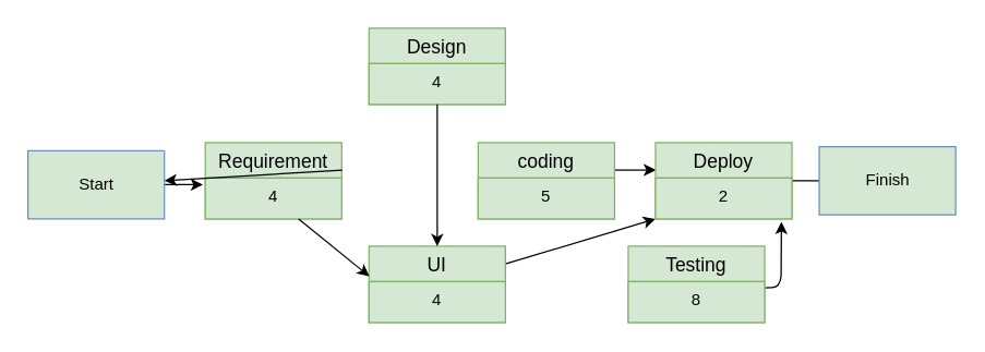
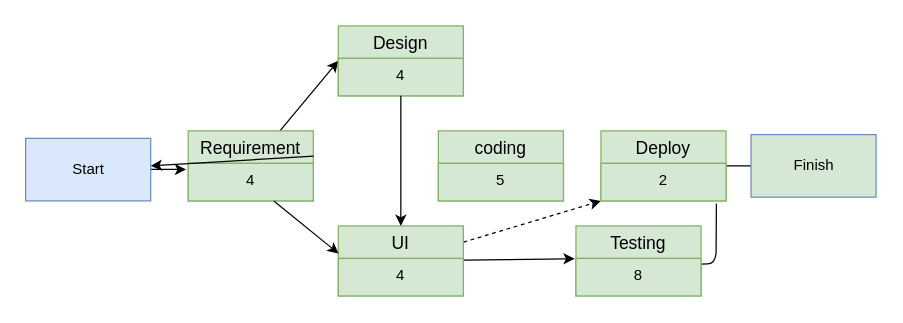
  <mxCell id="0" />
  <mxCell id="1" parent="0" />
  <mxCell id="2" style="edgeStyle=none;html=1;entryX=-0.017;entryY=0.161;entryDx=0;entryDy=0;entryPerimeter=0;" edge="1" parent="1" source="3" target="6"><mxGeometry relative="1" as="geometry" /></mxCell>
- <mxCell id="3" value="Start" style="html=1;dashed=0;whitespace=wrap;labelBackgroundColor=none;fillColor=#d5e8d4;strokeColor=#6c8ebf;" vertex="1" parent="1"><mxGeometry x="20" y="110" width="100" height="50" as="geometry" /></mxCell>
+ <mxCell id="3" value="Start" style="html=1;dashed=0;whitespace=wrap;labelBackgroundColor=none;fillColor=#dae8fc;strokeColor=#6c8ebf;" vertex="1" parent="1"><mxGeometry x="20" y="110" width="100" height="50" as="geometry" /></mxCell>
+ <mxCell id="4" style="edgeStyle=none;html=1;entryX=0;entryY=0.5;entryDx=0;entryDy=0;" edge="1" parent="1" source="5" target="11"><mxGeometry relative="1" as="geometry" /></mxCell>
  <mxCell id="5" value="Requirement" style="swimlane;fontStyle=0;childLayout=stackLayout;horizontal=1;startSize=26;horizontalStack=0;resizeParent=1;resizeParentMax=0;resizeLast=0;collapsible=1;marginBottom=0;align=center;fontSize=14;fillColor=#d5e8d4;strokeColor=#82b366;" vertex="1" parent="1"><mxGeometry x="150" y="104" width="100" height="56" as="geometry"><mxRectangle x="160" y="274" width="120" height="30" as="alternateBounds" /></mxGeometry></mxCell>
  <mxCell id="6" value="4" style="text;strokeColor=#82b366;fillColor=#d5e8d4;spacingLeft=4;spacingRight=4;overflow=hidden;rotatable=0;points=[[0,0.5],[1,0.5]];portConstraint=eastwest;fontSize=12;align=center;" vertex="1" parent="5"><mxGeometry y="26" width="100" height="30" as="geometry" /></mxCell>
- <mxCell id="7" style="edgeStyle=none;html=1;" edge="1" parent="1" source="9" target="18"><mxGeometry relative="1" as="geometry" /></mxCell>
+ <mxCell id="7" style="edgeStyle=none;html=1;dashed=1;" edge="1" parent="1" source="9" target="18"><mxGeometry relative="1" as="geometry" /></mxCell>
+ <mxCell id="8" style="edgeStyle=none;html=1;entryX=-0.01;entryY=0.006;entryDx=0;entryDy=0;entryPerimeter=0;" edge="1" parent="1" source="9" target="21"><mxGeometry relative="1" as="geometry" /></mxCell>
  <mxCell id="9" value="UI" style="swimlane;fontStyle=0;childLayout=stackLayout;horizontal=1;startSize=26;horizontalStack=0;resizeParent=1;resizeParentMax=0;resizeLast=0;collapsible=1;marginBottom=0;align=center;fontSize=14;fillColor=#d5e8d4;strokeColor=#82b366;" vertex="1" parent="1"><mxGeometry x="270" y="180" width="100" height="56" as="geometry" /></mxCell>
  <mxCell id="10" value="4" style="text;strokeColor=#82b366;fillColor=#d5e8d4;spacingLeft=4;spacingRight=4;overflow=hidden;rotatable=0;points=[[0,0.5],[1,0.5]];portConstraint=eastwest;fontSize=12;align=center;" vertex="1" parent="9"><mxGeometry y="26" width="100" height="30" as="geometry" /></mxCell>
  <mxCell id="11" value="Design" style="swimlane;fontStyle=0;childLayout=stackLayout;horizontal=1;startSize=26;horizontalStack=0;resizeParent=1;resizeParentMax=0;resizeLast=0;collapsible=1;marginBottom=0;align=center;fontSize=14;fillColor=#d5e8d4;strokeColor=#82b366;" vertex="1" parent="1"><mxGeometry x="270" y="20" width="100" height="56" as="geometry" /></mxCell>
  <mxCell id="12" value="4" style="text;strokeColor=#82b366;fillColor=#d5e8d4;spacingLeft=4;spacingRight=4;overflow=hidden;rotatable=0;points=[[0,0.5],[1,0.5]];portConstraint=eastwest;fontSize=12;align=center;" vertex="1" parent="11"><mxGeometry y="26" width="100" height="30" as="geometry" /></mxCell>
- <mxCell id="13" style="edgeStyle=none;html=1;exitX=0.99;exitY=0.36;exitDx=0;exitDy=0;entryX=0.003;entryY=0.36;entryDx=0;entryDy=0;entryPerimeter=0;exitPerimeter=0;" edge="1" parent="1" source="14" target="17"><mxGeometry relative="1" as="geometry" /></mxCell>
  <mxCell id="14" value="coding" style="swimlane;fontStyle=0;childLayout=stackLayout;horizontal=1;startSize=26;horizontalStack=0;resizeParent=1;resizeParentMax=0;resizeLast=0;collapsible=1;marginBottom=0;align=center;fontSize=14;fillColor=#d5e8d4;strokeColor=#82b366;" vertex="1" parent="1"><mxGeometry x="350" y="104" width="100" height="56" as="geometry" /></mxCell>
  <mxCell id="15" value="5" style="text;strokeColor=#82b366;fillColor=#d5e8d4;spacingLeft=4;spacingRight=4;overflow=hidden;rotatable=0;points=[[0,0.5],[1,0.5]];portConstraint=eastwest;fontSize=12;align=center;" vertex="1" parent="14"><mxGeometry y="26" width="100" height="30" as="geometry" /></mxCell>
  <mxCell id="16" style="edgeStyle=none;html=1;entryX=0;entryY=0.5;entryDx=0;entryDy=0;endArrow=none;" edge="1" parent="1" source="17" target="22"><mxGeometry relative="1" as="geometry" /></mxCell>
  <mxCell id="17" value="Deploy" style="swimlane;fontStyle=0;childLayout=stackLayout;horizontal=1;startSize=26;horizontalStack=0;resizeParent=1;resizeParentMax=0;resizeLast=0;collapsible=1;marginBottom=0;align=center;fontSize=14;fillColor=#d5e8d4;strokeColor=#82b366;" vertex="1" parent="1"><mxGeometry x="480" y="104" width="100" height="56" as="geometry" /></mxCell>
  <mxCell id="18" value="2" style="text;strokeColor=#82b366;fillColor=#d5e8d4;spacingLeft=4;spacingRight=4;overflow=hidden;rotatable=0;points=[[0,0.5],[1,0.5]];portConstraint=eastwest;fontSize=12;align=center;" vertex="1" parent="17"><mxGeometry y="26" width="100" height="30" as="geometry" /></mxCell>
- <mxCell id="19" style="edgeStyle=none;html=1;entryX=0.923;entryY=1.072;entryDx=0;entryDy=0;entryPerimeter=0;exitX=0.992;exitY=0.152;exitDx=0;exitDy=0;exitPerimeter=0;" edge="1" parent="1" source="21" target="18"><mxGeometry relative="1" as="geometry"><Array as="points"><mxPoint x="572" y="210" /></Array></mxGeometry></mxCell>
+ <mxCell id="19" style="edgeStyle=none;html=1;entryX=0.923;entryY=1.072;entryDx=0;entryDy=0;entryPerimeter=0;exitX=0.992;exitY=0.152;exitDx=0;exitDy=0;exitPerimeter=0;endArrow=none;" edge="1" parent="1" source="21" target="18"><mxGeometry relative="1" as="geometry"><Array as="points"><mxPoint x="572" y="210" /></Array></mxGeometry></mxCell>
  <mxCell id="20" value="Testing" style="swimlane;fontStyle=0;childLayout=stackLayout;horizontal=1;startSize=26;horizontalStack=0;resizeParent=1;resizeParentMax=0;resizeLast=0;collapsible=1;marginBottom=0;align=center;fontSize=14;fillColor=#d5e8d4;strokeColor=#82b366;" vertex="1" parent="1"><mxGeometry x="460" y="180" width="100" height="56" as="geometry" /></mxCell>
  <mxCell id="21" value="8" style="text;strokeColor=#82b366;fillColor=#d5e8d4;spacingLeft=4;spacingRight=4;overflow=hidden;rotatable=0;points=[[0,0.5],[1,0.5]];portConstraint=eastwest;fontSize=12;align=center;" vertex="1" parent="20"><mxGeometry y="26" width="100" height="30" as="geometry" /></mxCell>
  <mxCell id="22" value="Finish" style="html=1;dashed=0;whitespace=wrap;fillColor=#d5e8d4;strokeColor=#6c8ebf;" vertex="1" parent="1"><mxGeometry x="600" y="107" width="100" height="50" as="geometry" /></mxCell>
  <mxCell id="23" style="edgeStyle=none;html=1;entryX=0.003;entryY=0.396;entryDx=0;entryDy=0;entryPerimeter=0;" edge="1" parent="1" source="6" target="9"><mxGeometry relative="1" as="geometry" /></mxCell>
  <mxCell id="24" style="edgeStyle=none;html=1;exitX=1.003;exitY=0.36;exitDx=0;exitDy=0;exitPerimeter=0;" edge="1" parent="1" source="5" target="3"><mxGeometry relative="1" as="geometry" /></mxCell>
  <mxCell id="25" style="edgeStyle=none;html=1;entryX=0.5;entryY=0;entryDx=0;entryDy=0;" edge="1" parent="1" source="12" target="9"><mxGeometry relative="1" as="geometry" /></mxCell>
